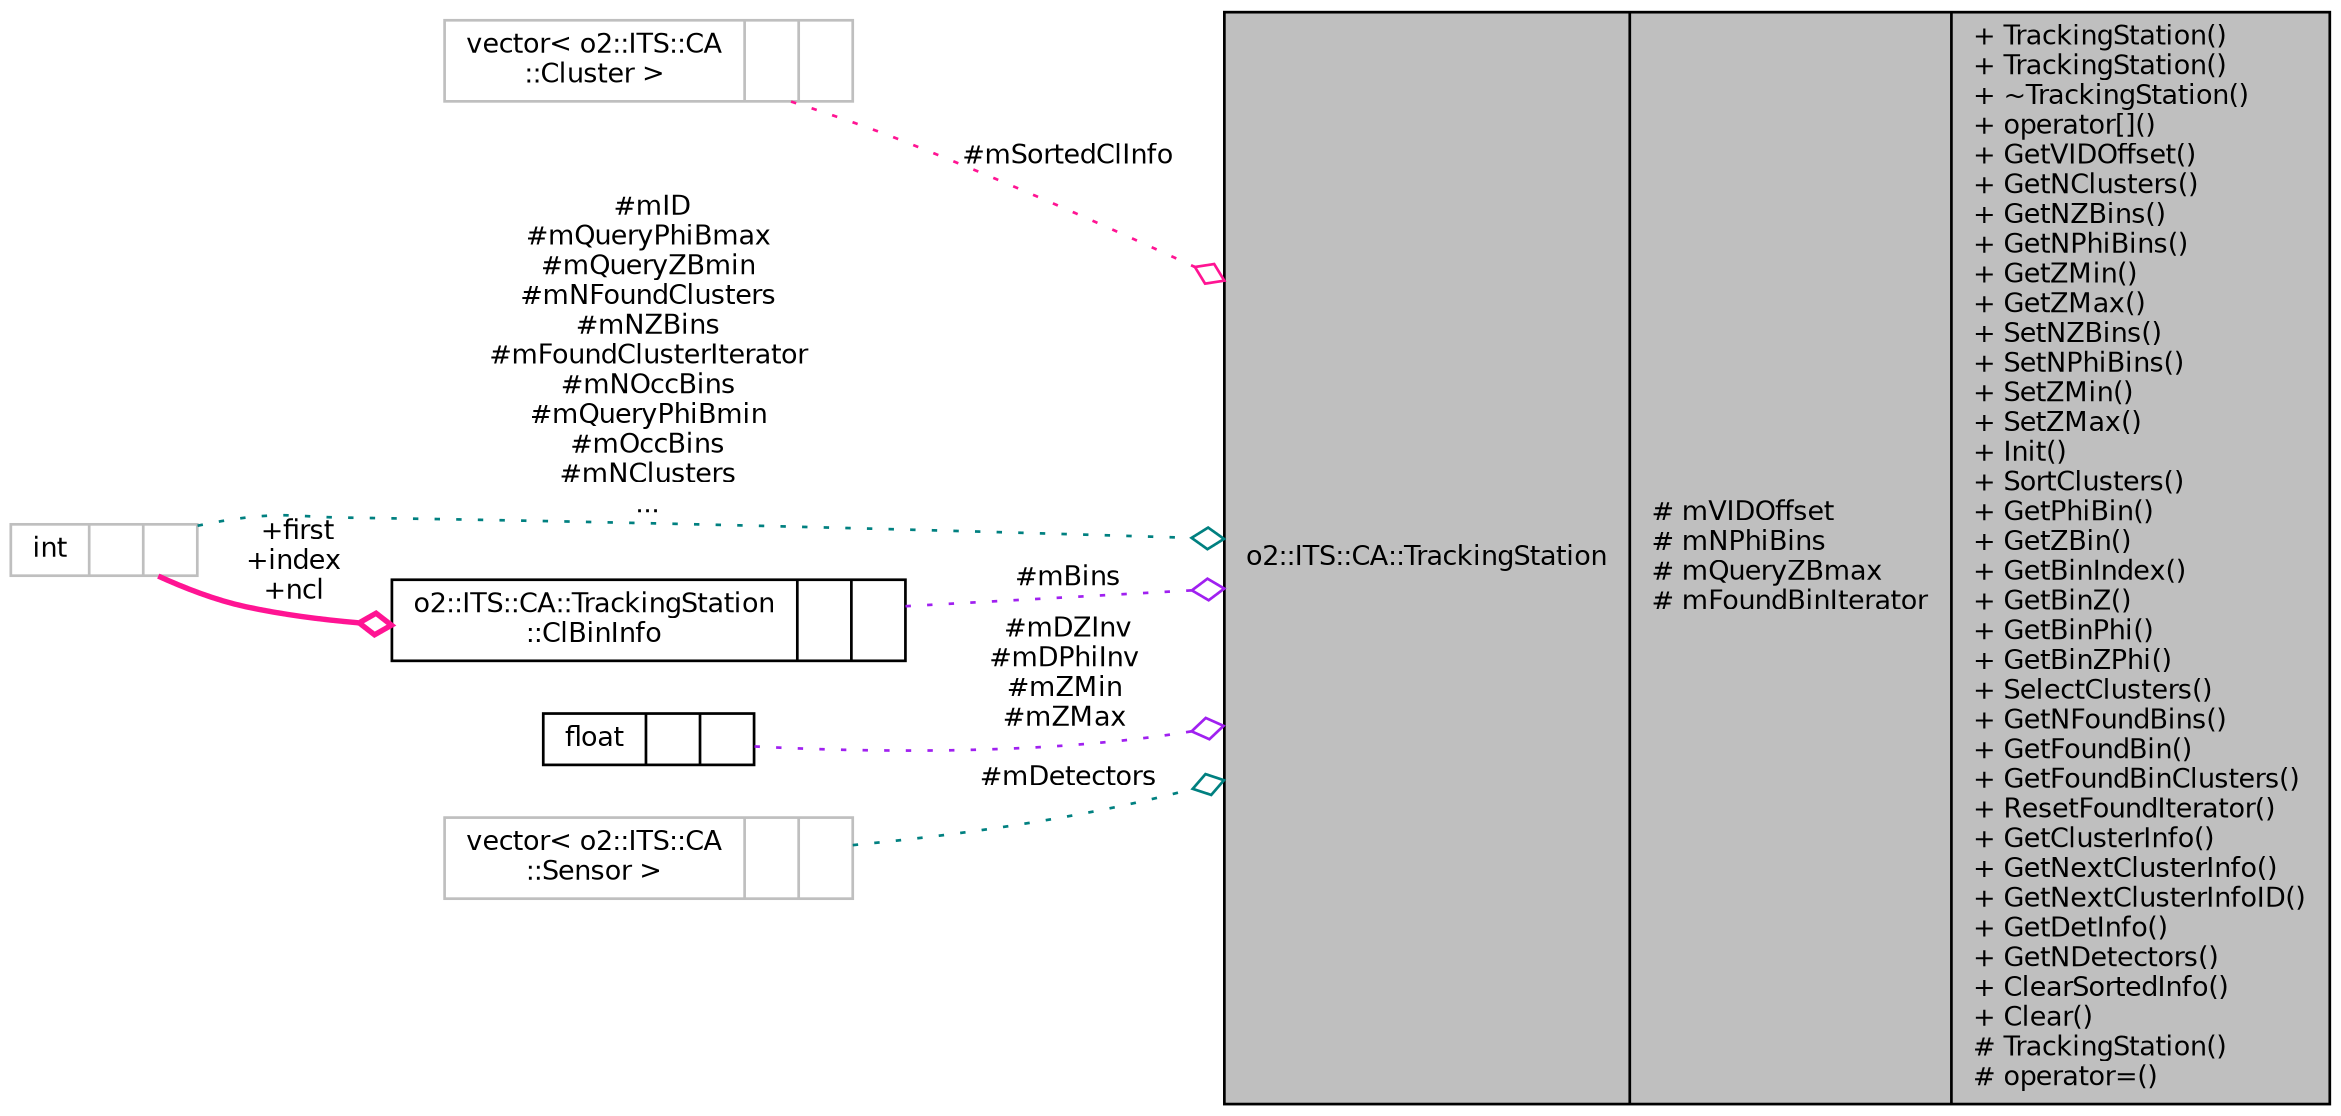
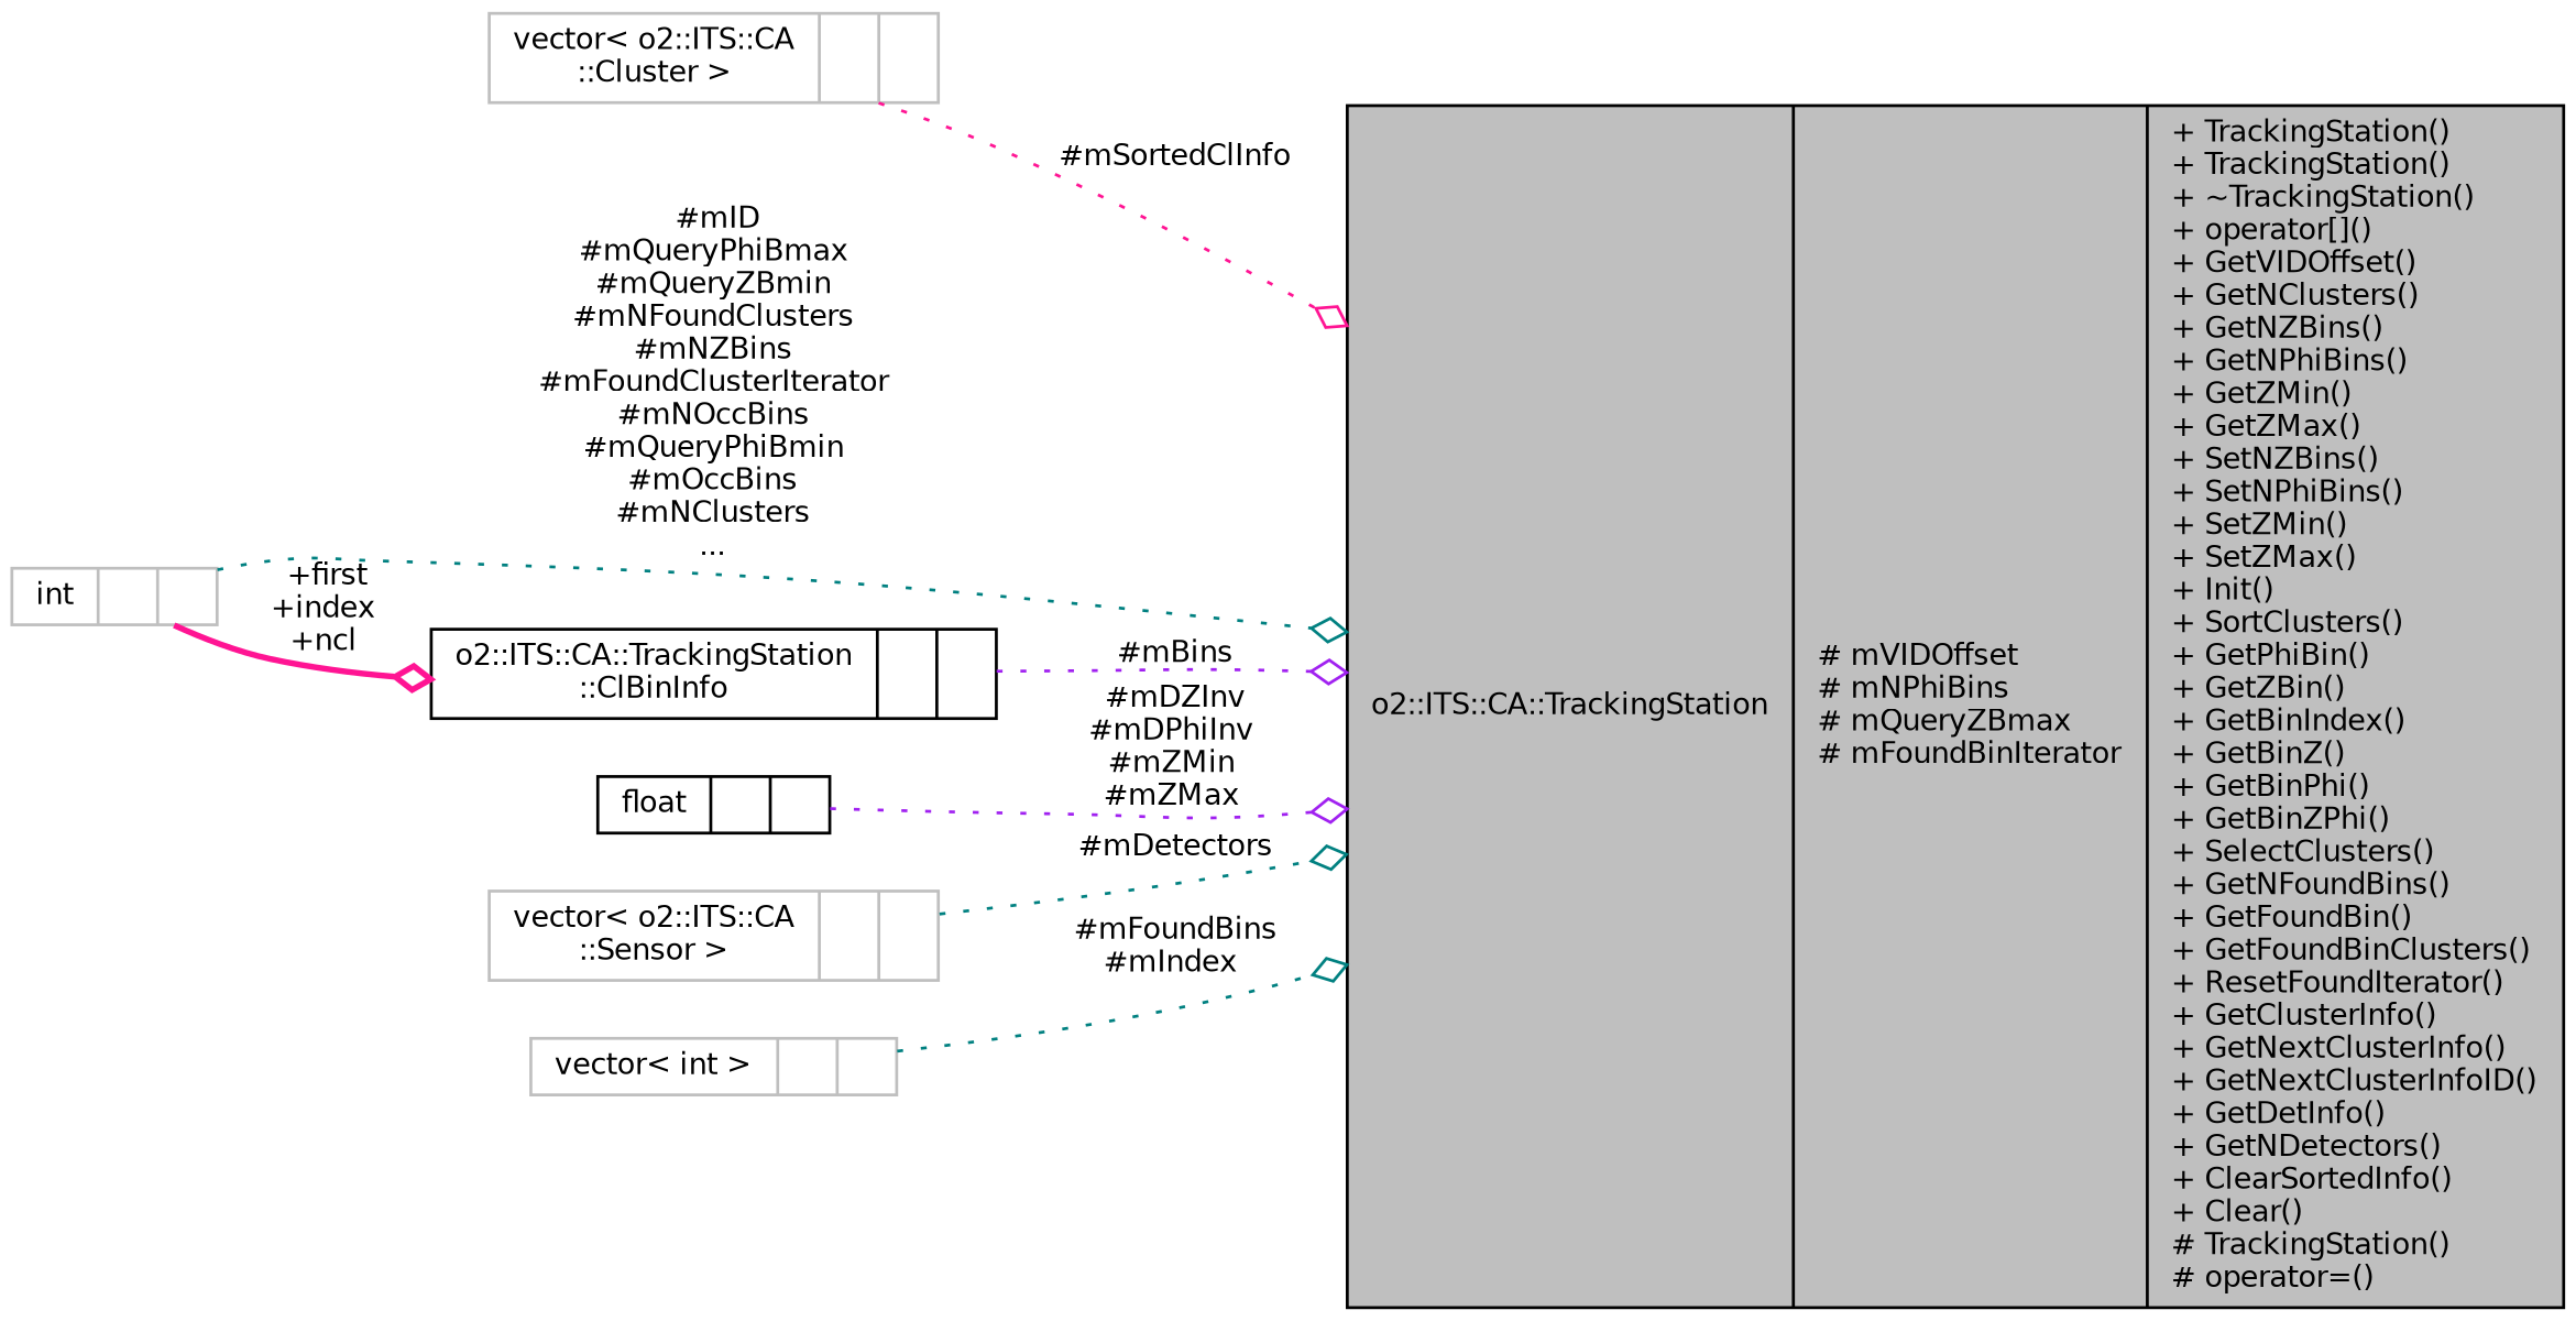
  digraph {
    rankdir=LR
    node [color=grey75 fontname=Helvetica fontsize=10 shape=record]
    edge [arrowhead=odiamond color=teal fontname=Helvetica fontsize=10 labelfontname=Helvetica labelfontsize=10 style=dotted]
    n1 [color=black fillcolor=grey75 fontcolor=black height=0.2 label="{o2::ITS::CA::TrackingStation\n|# mVIDOffset\l# mNPhiBins\l# mQueryZBmax\l# mFoundBinIterator\l|+ TrackingStation()\l+ TrackingStation()\l+ ~TrackingStation()\l+ operator[]()\l+ GetVIDOffset()\l+ GetNClusters()\l+ GetNZBins()\l+ GetNPhiBins()\l+ GetZMin()\l+ GetZMax()\l+ SetNZBins()\l+ SetNPhiBins()\l+ SetZMin()\l+ SetZMax()\l+ Init()\l+ SortClusters()\l+ GetPhiBin()\l+ GetZBin()\l+ GetBinIndex()\l+ GetBinZ()\l+ GetBinPhi()\l+ GetBinZPhi()\l+ SelectClusters()\l+ GetNFoundBins()\l+ GetFoundBin()\l+ GetFoundBinClusters()\l+ ResetFoundIterator()\l+ GetClusterInfo()\l+ GetNextClusterInfo()\l+ GetNextClusterInfoID()\l+ GetDetInfo()\l+ GetNDetectors()\l+ ClearSortedInfo()\l+ Clear()\l# TrackingStation()\l# operator=()\l}" style=filled width=0.4]
    n2 [height=0.2 label="{vector\< o2::ITS::CA\l::Cluster \>\n||}" width=0.4]
    n3 [color=black height=0.2 label="{o2::ITS::CA::TrackingStation\l::ClBinInfo\n||}" width=0.4]
    n4 [height=0.2 label="{int\n||}" width=0.4]
    n5 [color=black height=0.2 label="{float\n||}" width=0.4]
    n6 [height=0.2 label="{vector\< o2::ITS::CA\l::Sensor \>\n||}" width=0.4]
+   n7 [height=0.2 label="{vector\< int \>\n||}" width=0.4]
    n2 -> n1 [color=deeppink label=" #mSortedClInfo"]
    n3 -> n1 [color=purple label=" #mBins"]
    n4 -> n1 [label=" #mID\n#mQueryPhiBmax\n#mQueryZBmin\n#mNFoundClusters\n#mNZBins\n#mFoundClusterIterator\n#mNOccBins\n#mQueryPhiBmin\n#mOccBins\n#mNClusters\n..."]
    n4 -> n3 [color=deeppink label=" +first\n+index\n+ncl" style=bold]
    n5 -> n1 [color=purple label=" #mDZInv\n#mDPhiInv\n#mZMin\n#mZMax"]
    n6 -> n1 [label=" #mDetectors"]
+   n7 -> n1 [label=" #mFoundBins\n#mIndex"]
  }
